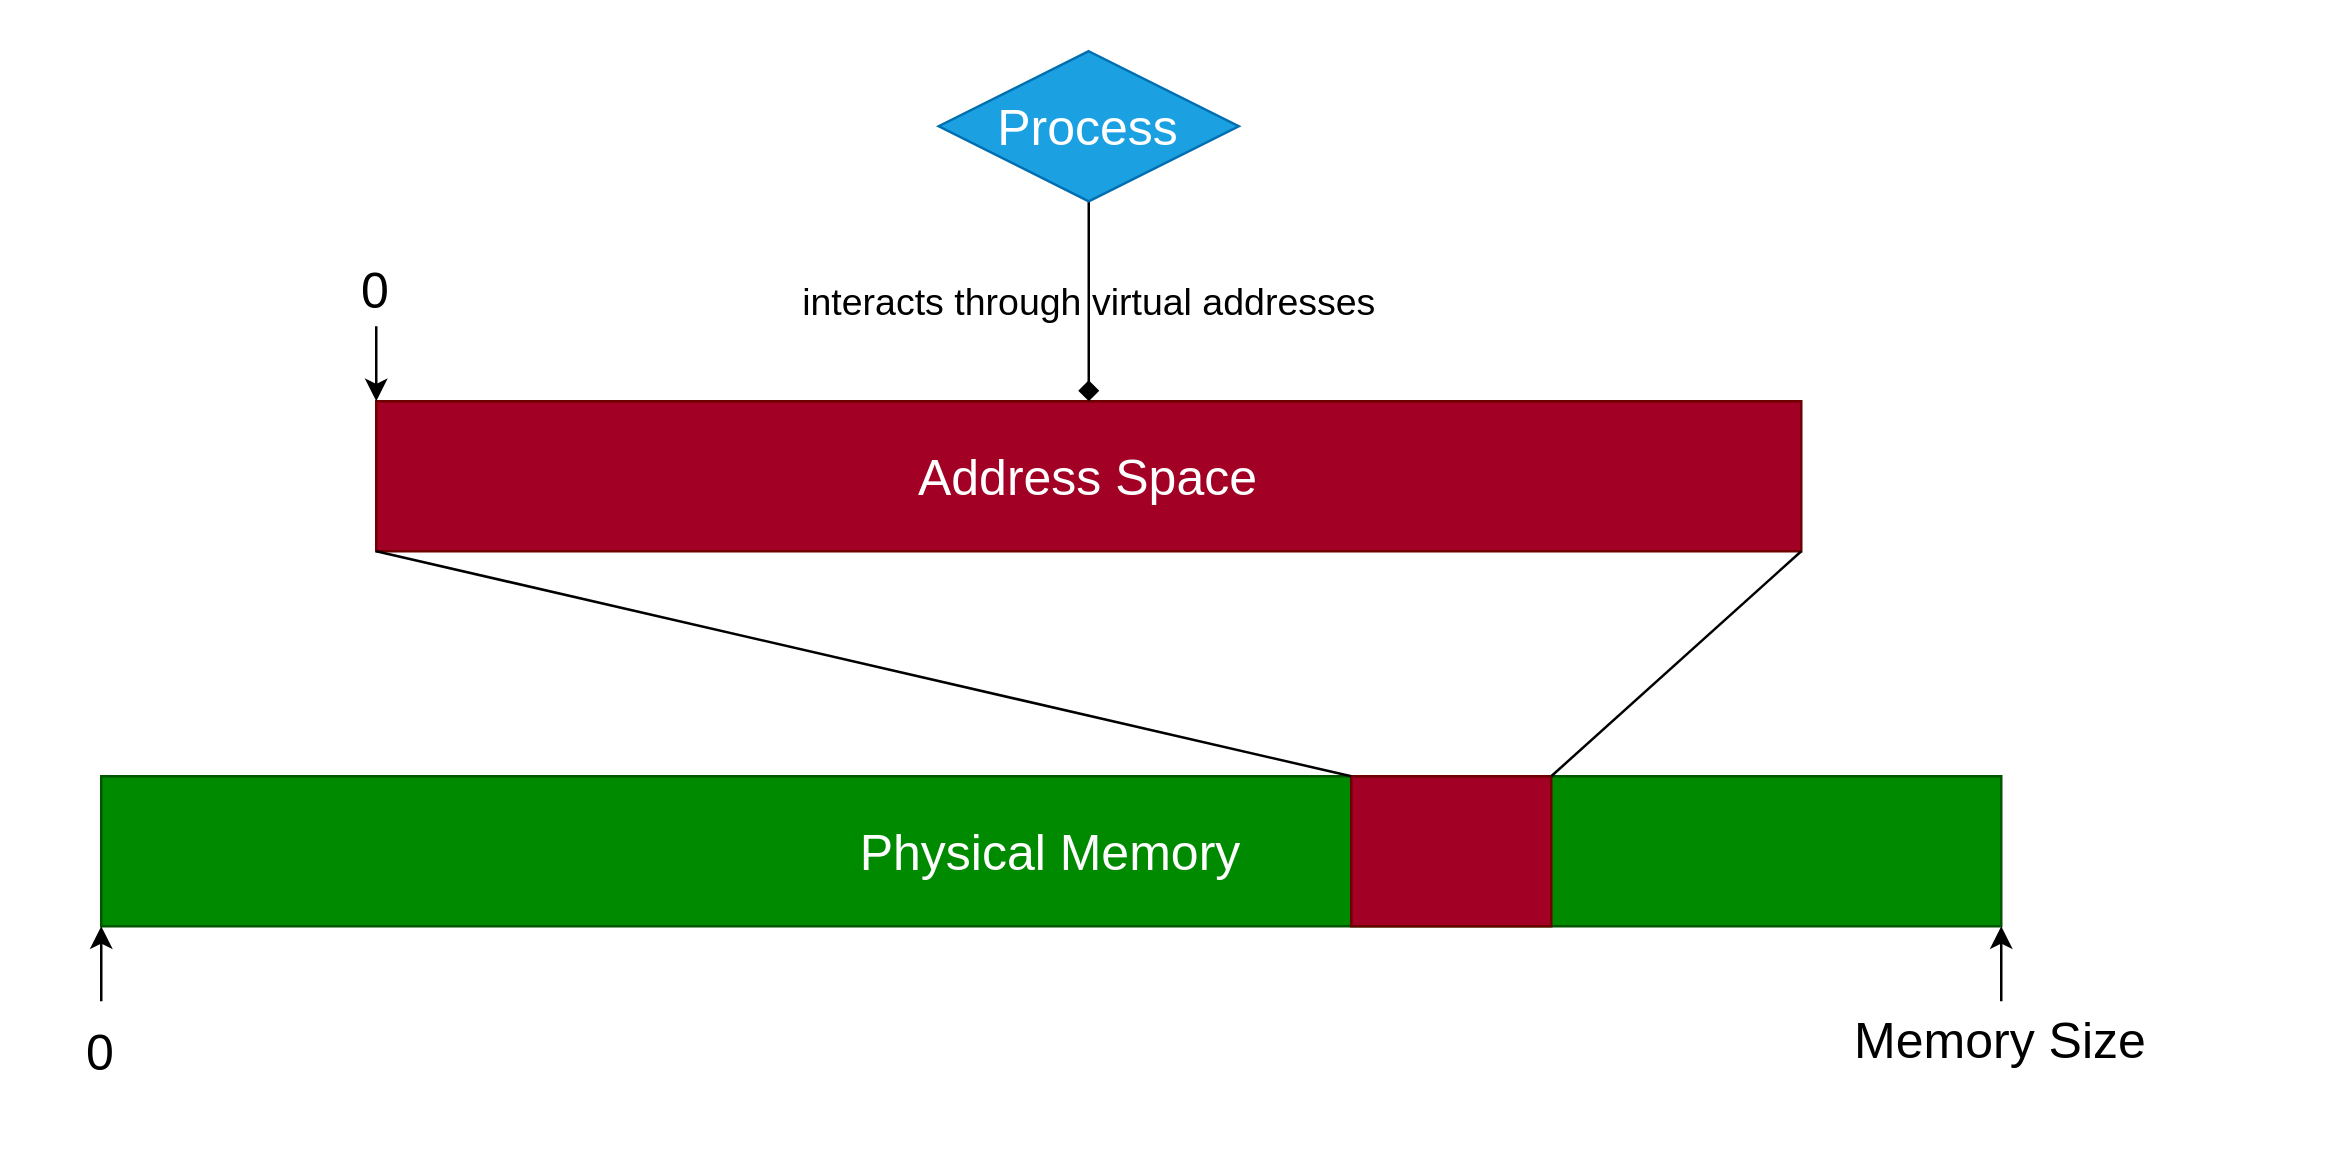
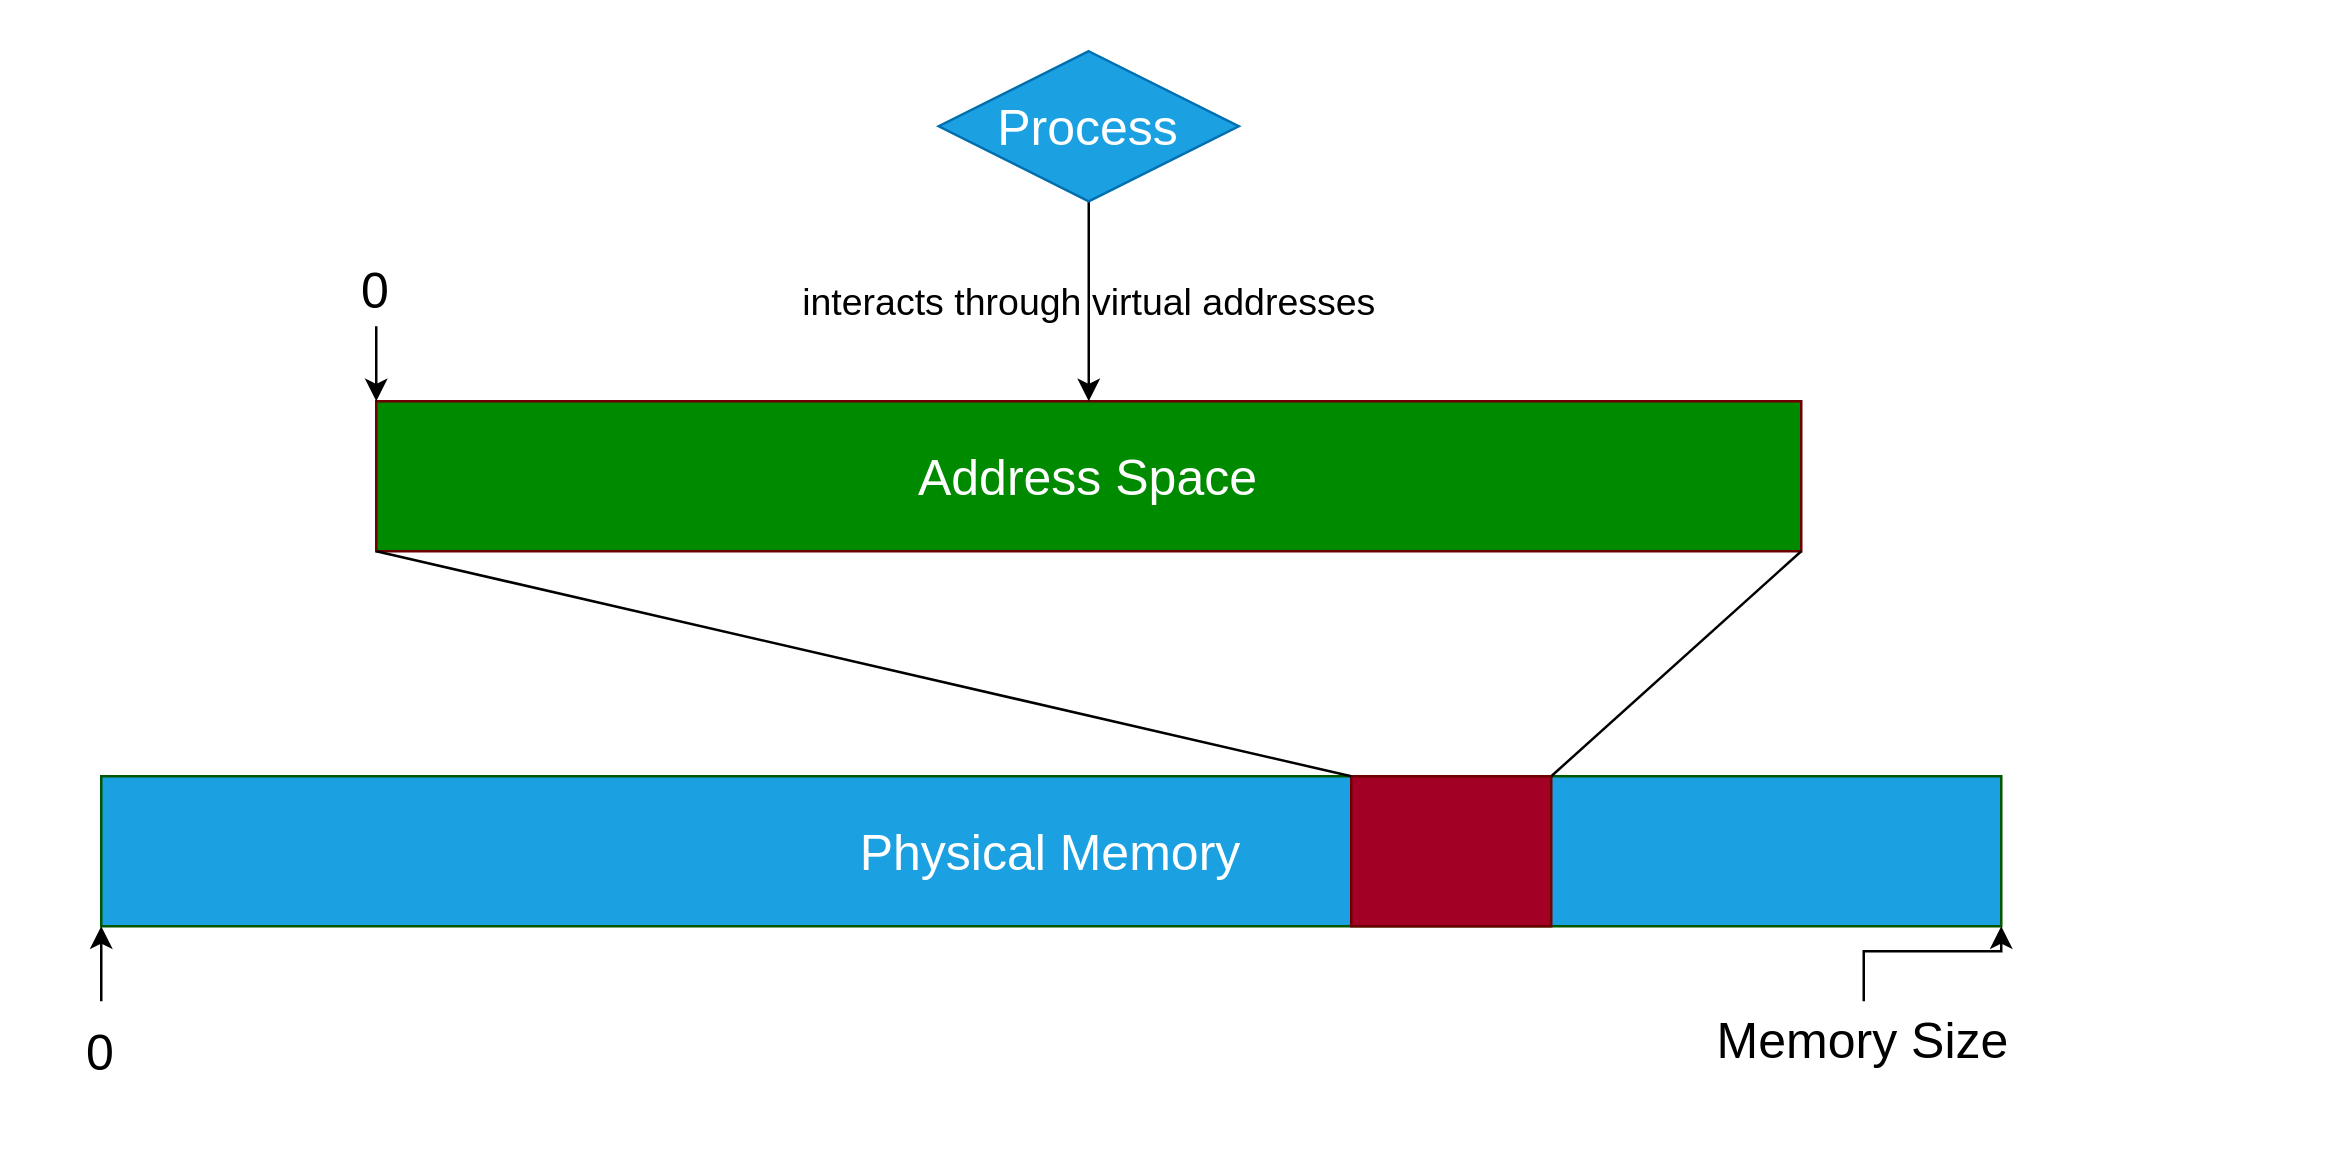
  <mxCell id="0" />
  <mxCell id="1" parent="0" />
- <mxCell id="2" value="&lt;font style=&quot;font-size: 20px&quot;&gt;Physical Memory&lt;/font&gt;" style="rounded=0;whiteSpace=wrap;html=1;fillColor=#008a00;strokeColor=#005700;fontColor=#ffffff;" vertex="1" parent="1"><mxGeometry x="40" y="310" width="760" height="60" as="geometry" /></mxCell>
+ <mxCell id="2" value="&lt;font style=&quot;font-size: 20px&quot;&gt;Physical Memory&lt;/font&gt;" style="rounded=0;whiteSpace=wrap;html=1;fillColor=#1ba1e2;strokeColor=#005700;fontColor=#ffffff;" vertex="1" parent="1"><mxGeometry x="40" y="310" width="760" height="60" as="geometry" /></mxCell>
  <mxCell id="3" value="" style="rounded=0;whiteSpace=wrap;html=1;fillColor=#a20025;strokeColor=#6F0000;fontColor=#ffffff;" vertex="1" parent="1"><mxGeometry x="540" y="310" width="80" height="60" as="geometry" /></mxCell>
  <mxCell id="4" style="edgeStyle=orthogonalEdgeStyle;rounded=0;orthogonalLoop=1;jettySize=auto;html=1;exitX=0.5;exitY=0;exitDx=0;exitDy=0;entryX=0;entryY=1;entryDx=0;entryDy=0;" edge="1" parent="1" source="5" target="2"><mxGeometry relative="1" as="geometry" /></mxCell>
  <mxCell id="5" value="0" style="text;html=1;strokeColor=none;fillColor=none;align=center;verticalAlign=middle;whiteSpace=wrap;rounded=0;fontSize=20;" vertex="1" parent="1"><mxGeometry y="400" width="40" height="40" as="geometry" x="20" /></mxCell>
  <mxCell id="6" style="edgeStyle=orthogonalEdgeStyle;rounded=0;orthogonalLoop=1;jettySize=auto;html=1;exitX=0.5;exitY=0;exitDx=0;exitDy=0;entryX=1;entryY=1;entryDx=0;entryDy=0;fontSize=20;" edge="1" parent="1" source="7" target="2"><mxGeometry relative="1" as="geometry" /></mxCell>
- <mxCell id="7" value="Memory Size" style="text;html=1;strokeColor=none;fillColor=none;align=center;verticalAlign=middle;whiteSpace=wrap;rounded=0;fontSize=20;" vertex="1" parent="1"><mxGeometry x="690" y="400" width="220" height="30" as="geometry" /></mxCell>
- <mxCell id="8" value="Address Space" style="rounded=0;whiteSpace=wrap;html=1;fontSize=20;fillColor=#a20025;strokeColor=#6F0000;fontColor=#ffffff;" vertex="1" parent="1"><mxGeometry x="150" y="160" width="570" height="60" as="geometry" /></mxCell>
+ <mxCell id="7" value="Memory Size" style="text;html=1;strokeColor=none;fillColor=none;align=center;verticalAlign=middle;whiteSpace=wrap;rounded=0;fontSize=20;" vertex="1" parent="1"><mxGeometry x="635" y="400" width="220" height="30" as="geometry" /></mxCell>
+ <mxCell id="8" value="Address Space" style="rounded=0;whiteSpace=wrap;html=1;fontSize=20;fillColor=#008a00;strokeColor=#6F0000;fontColor=#ffffff;" vertex="1" parent="1"><mxGeometry x="150" y="160" width="570" height="60" as="geometry" /></mxCell>
  <mxCell id="9" value="" style="endArrow=none;html=1;fontSize=20;exitX=0;exitY=1;exitDx=0;exitDy=0;entryX=0;entryY=0;entryDx=0;entryDy=0;" edge="1" parent="1" source="8" target="3"><mxGeometry width="50" height="50" relative="1" as="geometry"><mxPoint x="170" y="260" as="sourcePoint" /><mxPoint x="220" y="210" as="targetPoint" /></mxGeometry></mxCell>
  <mxCell id="10" value="" style="endArrow=none;html=1;fontSize=20;exitX=1;exitY=1;exitDx=0;exitDy=0;entryX=1;entryY=0;entryDx=0;entryDy=0;" edge="1" parent="1" source="8" target="3"><mxGeometry width="50" height="50" relative="1" as="geometry"><mxPoint x="140" y="140" as="sourcePoint" /><mxPoint x="430" y="320" as="targetPoint" /></mxGeometry></mxCell>
  <mxCell id="11" style="edgeStyle=orthogonalEdgeStyle;rounded=0;orthogonalLoop=1;jettySize=auto;html=1;exitX=0.5;exitY=1;exitDx=0;exitDy=0;entryX=0;entryY=0;entryDx=0;entryDy=0;fontSize=20;" edge="1" parent="1" source="12" target="8"><mxGeometry relative="1" as="geometry" /></mxCell>
  <mxCell id="12" value="0" style="text;html=1;strokeColor=none;fillColor=none;align=center;verticalAlign=middle;whiteSpace=wrap;rounded=0;fontSize=20;" vertex="1" parent="1"><mxGeometry x="130" y="100" width="40" height="30" as="geometry" /></mxCell>
- <mxCell id="13" value="interacts through virtual addresses" style="edgeStyle=orthogonalEdgeStyle;rounded=0;orthogonalLoop=1;jettySize=auto;html=1;exitX=0.5;exitY=1;exitDx=0;exitDy=0;entryX=0.5;entryY=0;entryDx=0;entryDy=0;fontSize=15;labelBackgroundColor=none;endArrow=diamond;" edge="1" parent="1" source="14" target="8"><mxGeometry relative="1" as="geometry" /></mxCell>
+ <mxCell id="13" value="interacts through virtual addresses" style="edgeStyle=orthogonalEdgeStyle;rounded=0;orthogonalLoop=1;jettySize=auto;html=1;exitX=0.5;exitY=1;exitDx=0;exitDy=0;entryX=0.5;entryY=0;entryDx=0;entryDy=0;fontSize=15;labelBackgroundColor=none;" edge="1" parent="1" source="14" target="8"><mxGeometry relative="1" as="geometry" /></mxCell>
  <mxCell id="14" value="Process" style="rhombus;whiteSpace=wrap;html=1;fontSize=20;fillColor=#1ba1e2;strokeColor=#006EAF;fontColor=#ffffff;" vertex="1" parent="1"><mxGeometry x="375" y="20" width="120" height="60" as="geometry" /></mxCell>
